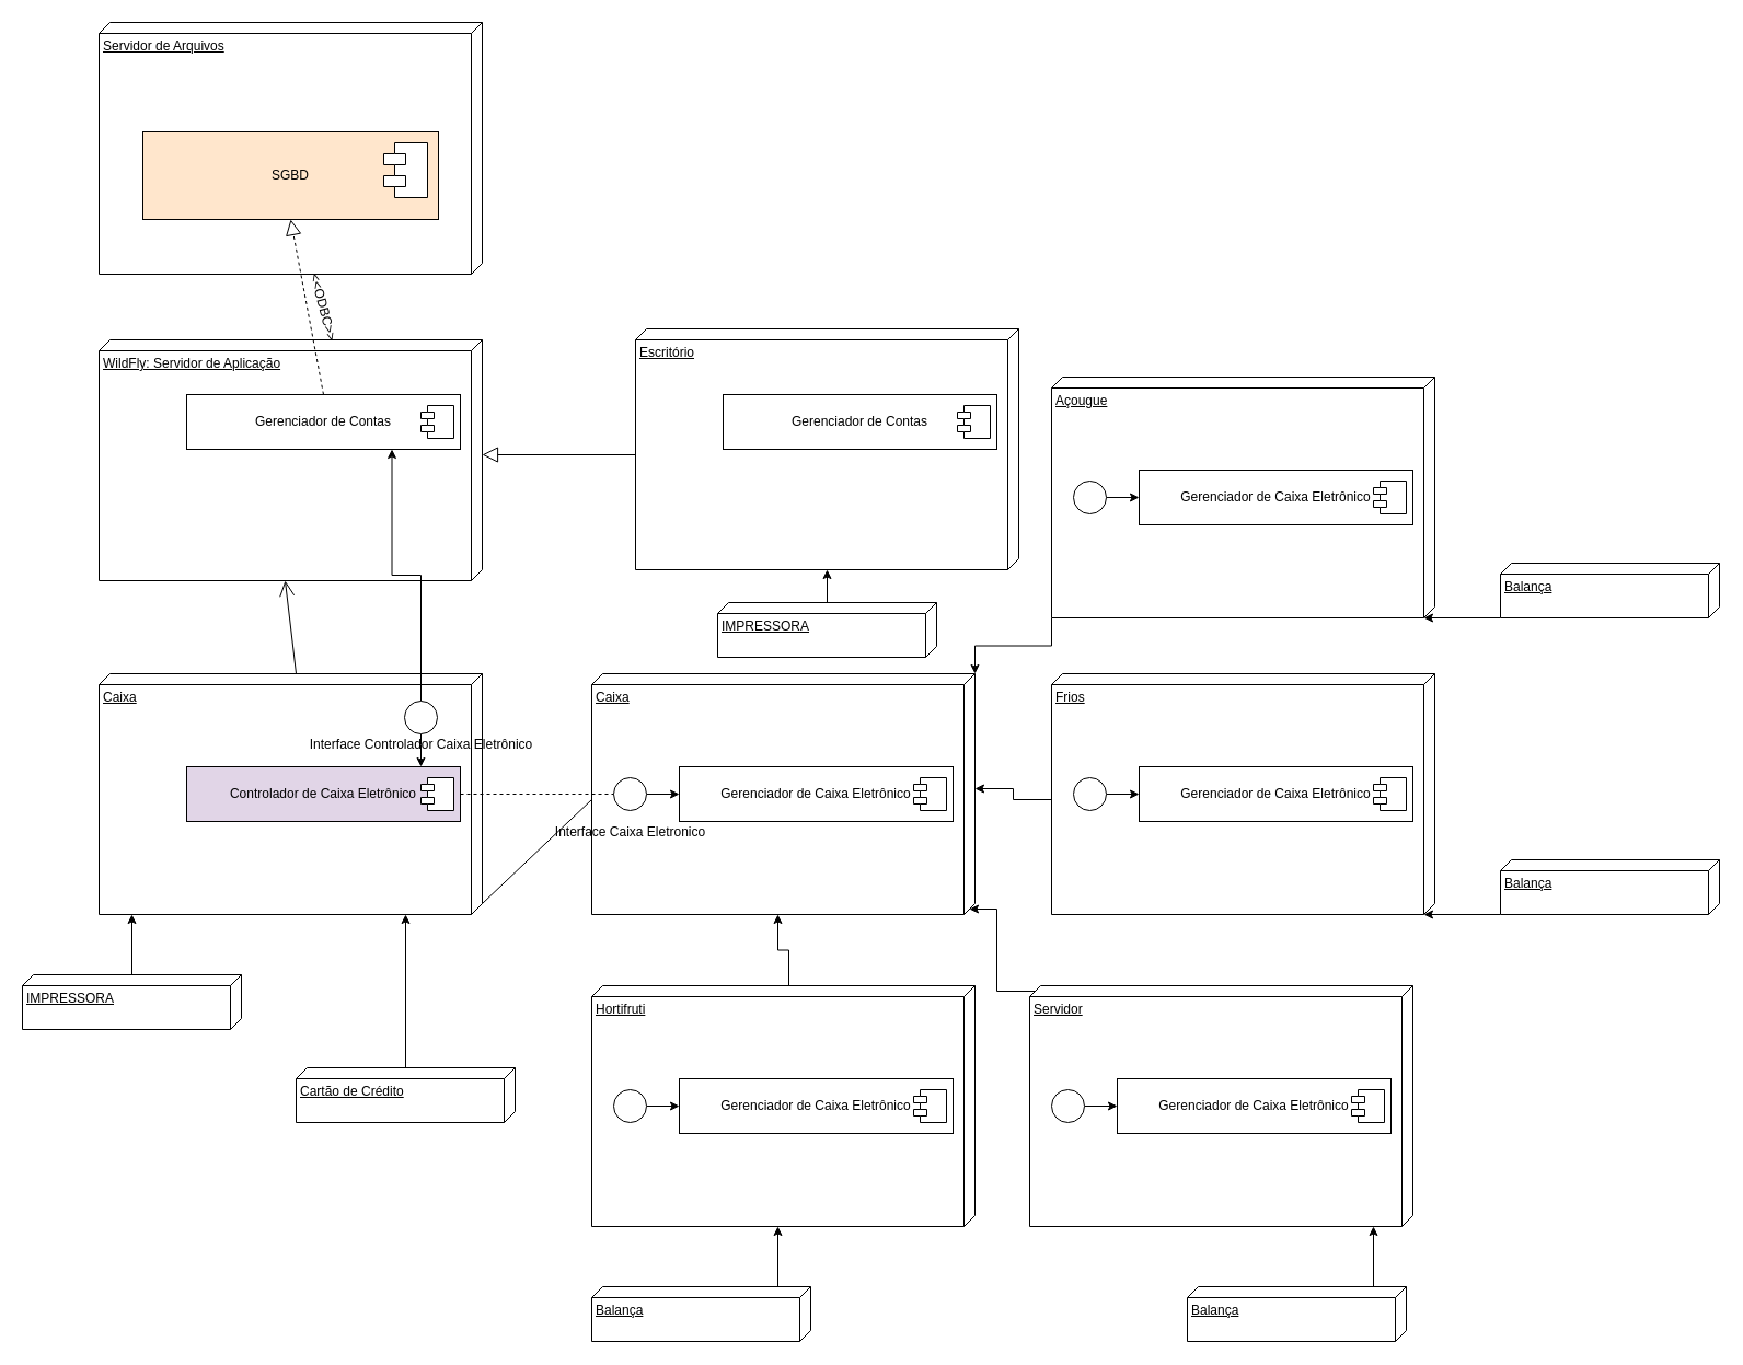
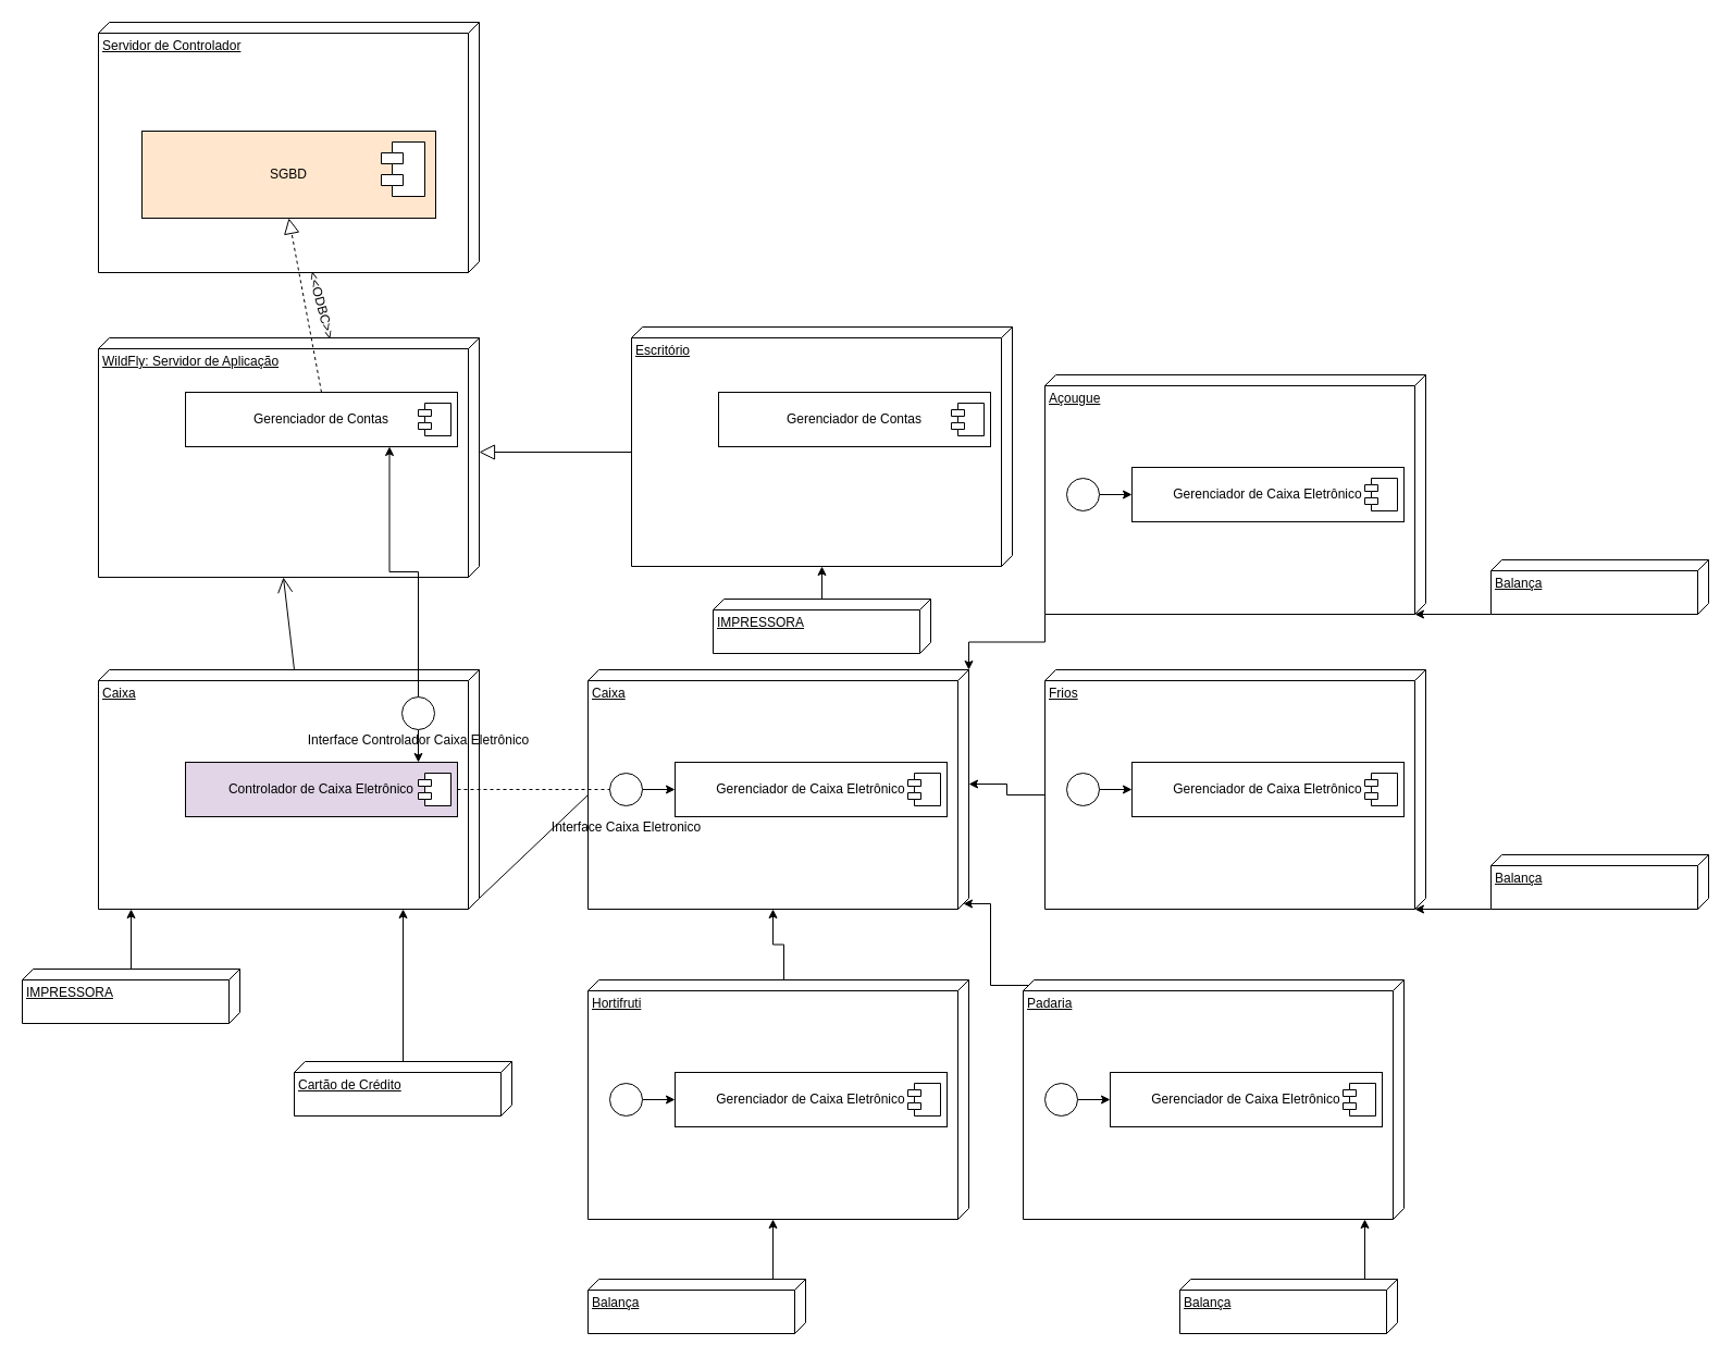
  <mxCell id="0" />
  <mxCell id="1" parent="0" />
- <mxCell id="2" value="Servidor de Arquivos" style="verticalAlign=top;align=left;spacingTop=8;spacingLeft=2;spacingRight=12;shape=cube;size=10;direction=south;fontStyle=4;html=1;" vertex="1" parent="1"><mxGeometry x="90" y="20" width="350" height="230" as="geometry" /></mxCell>
+ <mxCell id="2" value="Servidor de Controlador" style="verticalAlign=top;align=left;spacingTop=8;spacingLeft=2;spacingRight=12;shape=cube;size=10;direction=south;fontStyle=4;html=1;" vertex="1" parent="1"><mxGeometry x="90" y="20" width="350" height="230" as="geometry" /></mxCell>
  <mxCell id="3" value="WildFly: Servidor de Aplicação" style="verticalAlign=top;align=left;spacingTop=8;spacingLeft=2;spacingRight=12;shape=cube;size=10;direction=south;fontStyle=4;html=1;" vertex="1" parent="1"><mxGeometry x="90" y="310" width="350" height="220" as="geometry" /></mxCell>
  <mxCell id="4" value="SGBD" style="rounded=0;whiteSpace=wrap;html=1;fillColor=#ffe6cc;" vertex="1" parent="1"><mxGeometry x="130" y="120" width="270" height="80" as="geometry" /></mxCell>
  <mxCell id="5" value="" style="shape=module;align=left;spacingLeft=20;align=center;verticalAlign=top;" vertex="1" parent="1"><mxGeometry x="350" y="130" width="40" height="50" as="geometry" /></mxCell>
  <mxCell id="6" value="Gerenciador de Contas" style="rounded=0;whiteSpace=wrap;html=1;" vertex="1" parent="1"><mxGeometry x="170" y="360" width="250" height="50" as="geometry" /></mxCell>
  <mxCell id="7" value="" style="shape=module;align=left;spacingLeft=20;align=center;verticalAlign=top;jettyWidth=12;jettyHeight=6;" vertex="1" parent="1"><mxGeometry x="384" y="370" width="30" height="30" as="geometry" /></mxCell>
  <mxCell id="8" value="" style="endArrow=block;dashed=1;endFill=0;endSize=12;html=1;entryX=0.5;entryY=1;entryDx=0;entryDy=0;exitX=0.5;exitY=0;exitDx=0;exitDy=0;" edge="1" parent="1" source="6" target="4"><mxGeometry width="160" relative="1" as="geometry"><mxPoint x="210" y="280" as="sourcePoint" /><mxPoint x="370" y="280" as="targetPoint" /></mxGeometry></mxCell>
  <mxCell id="9" value="&amp;lt;&amp;lt;ODBC&amp;gt;&amp;gt;" style="text;html=1;align=center;verticalAlign=middle;resizable=0;points=[];autosize=1;rotation=75;" vertex="1" parent="1"><mxGeometry x="255" y="270" width="80" height="20" as="geometry" /></mxCell>
  <mxCell id="10" value="Escritório" style="verticalAlign=top;align=left;spacingTop=8;spacingLeft=2;spacingRight=12;shape=cube;size=10;direction=south;fontStyle=4;html=1;" vertex="1" parent="1"><mxGeometry x="580" y="300" width="350" height="220" as="geometry" /></mxCell>
  <mxCell id="11" value="Gerenciador de Contas" style="rounded=0;whiteSpace=wrap;html=1;" vertex="1" parent="1"><mxGeometry x="660" y="360" width="250" height="50" as="geometry" /></mxCell>
  <mxCell id="12" value="" style="shape=module;align=left;spacingLeft=20;align=center;verticalAlign=top;jettyWidth=12;jettyHeight=6;" vertex="1" parent="1"><mxGeometry x="874" y="370" width="30" height="30" as="geometry" /></mxCell>
  <mxCell id="13" value="" style="edgeStyle=orthogonalEdgeStyle;rounded=0;orthogonalLoop=1;jettySize=auto;html=1;" edge="1" parent="1" source="14" target="10"><mxGeometry relative="1" as="geometry" /></mxCell>
  <mxCell id="14" value="IMPRESSORA" style="verticalAlign=top;align=left;spacingTop=8;spacingLeft=2;spacingRight=12;shape=cube;size=10;direction=south;fontStyle=4;html=1;" vertex="1" parent="1"><mxGeometry x="655" y="550" width="200" height="50" as="geometry" /></mxCell>
  <mxCell id="15" value="" style="endArrow=block;dashed=0;endFill=0;endSize=12;html=1;entryX=0;entryY=0;entryDx=105;entryDy=0;entryPerimeter=0;exitX=0;exitY=0;exitDx=115;exitDy=350;exitPerimeter=0;" edge="1" parent="1" source="10" target="3"><mxGeometry width="160" relative="1" as="geometry"><mxPoint x="480" y="410" as="sourcePoint" /><mxPoint x="640" y="410" as="targetPoint" /></mxGeometry></mxCell>
  <mxCell id="16" value="Caixa" style="verticalAlign=top;align=left;spacingTop=8;spacingLeft=2;spacingRight=12;shape=cube;size=10;direction=south;fontStyle=4;html=1;" vertex="1" parent="1"><mxGeometry x="90" y="615" width="350" height="220" as="geometry" /></mxCell>
  <mxCell id="17" value="Controlador de Caixa Eletrônico" style="rounded=0;whiteSpace=wrap;html=1;fillColor=#e1d5e7;" vertex="1" parent="1"><mxGeometry x="170" y="700" width="250" height="50" as="geometry" /></mxCell>
  <mxCell id="18" value="" style="shape=module;align=left;spacingLeft=20;align=center;verticalAlign=top;jettyWidth=12;jettyHeight=6;" vertex="1" parent="1"><mxGeometry x="384" y="710" width="30" height="30" as="geometry" /></mxCell>
  <mxCell id="19" value="" style="endArrow=open;endFill=1;endSize=12;html=1;entryX=0;entryY=0;entryDx=220;entryDy=180;entryPerimeter=0;exitX=0;exitY=0;exitDx=0;exitDy=170;exitPerimeter=0;" edge="1" parent="1" source="16" target="3"><mxGeometry width="160" relative="1" as="geometry"><mxPoint x="380" y="630" as="sourcePoint" /><mxPoint x="540" y="630" as="targetPoint" /></mxGeometry></mxCell>
  <mxCell id="20" style="edgeStyle=orthogonalEdgeStyle;rounded=0;orthogonalLoop=1;jettySize=auto;html=1;exitX=0.5;exitY=0;exitDx=0;exitDy=0;entryX=0.75;entryY=1;entryDx=0;entryDy=0;" edge="1" parent="1" source="22" target="6"><mxGeometry relative="1" as="geometry" /></mxCell>
  <mxCell id="21" value="" style="edgeStyle=orthogonalEdgeStyle;rounded=0;orthogonalLoop=1;jettySize=auto;html=1;" edge="1" parent="1" source="22" target="17"><mxGeometry relative="1" as="geometry"><Array as="points"><mxPoint x="384" y="680" /><mxPoint x="384" y="680" /></Array></mxGeometry></mxCell>
  <mxCell id="22" value="" style="ellipse;whiteSpace=wrap;html=1;aspect=fixed;" vertex="1" parent="1"><mxGeometry x="369" y="640" width="30" height="30" as="geometry" /></mxCell>
  <mxCell id="23" value="Interface Controlador Caixa Eletrônico" style="text;html=1;align=center;verticalAlign=middle;resizable=0;points=[];autosize=1;" vertex="1" parent="1"><mxGeometry x="274" y="670" width="220" height="20" as="geometry" /></mxCell>
  <mxCell id="24" value="" style="edgeStyle=orthogonalEdgeStyle;rounded=0;orthogonalLoop=1;jettySize=auto;html=1;" edge="1" parent="1" source="25" target="16"><mxGeometry relative="1" as="geometry"><Array as="points"><mxPoint x="190" y="835" /><mxPoint x="190" y="835" /></Array></mxGeometry></mxCell>
  <mxCell id="25" value="IMPRESSORA" style="verticalAlign=top;align=left;spacingTop=8;spacingLeft=2;spacingRight=12;shape=cube;size=10;direction=south;fontStyle=4;html=1;" vertex="1" parent="1"><mxGeometry x="20" y="890" width="200" height="50" as="geometry" /></mxCell>
  <mxCell id="26" value="" style="edgeStyle=orthogonalEdgeStyle;rounded=0;orthogonalLoop=1;jettySize=auto;html=1;" edge="1" parent="1" source="27" target="16"><mxGeometry relative="1" as="geometry"><Array as="points"><mxPoint x="355" y="835" /><mxPoint x="355" y="835" /></Array></mxGeometry></mxCell>
  <mxCell id="27" value="Cartão de Crédito" style="verticalAlign=top;align=left;spacingTop=8;spacingLeft=2;spacingRight=12;shape=cube;size=10;direction=south;fontStyle=4;html=1;" vertex="1" parent="1"><mxGeometry x="270" y="975" width="200" height="50" as="geometry" /></mxCell>
  <mxCell id="28" value="Caixa" style="verticalAlign=top;align=left;spacingTop=8;spacingLeft=2;spacingRight=12;shape=cube;size=10;direction=south;fontStyle=4;html=1;" vertex="1" parent="1"><mxGeometry x="540" y="615" width="350" height="220" as="geometry" /></mxCell>
  <mxCell id="29" value="Gerenciador de Caixa Eletrônico" style="rounded=0;whiteSpace=wrap;html=1;" vertex="1" parent="1"><mxGeometry x="620" y="700" width="250" height="50" as="geometry" /></mxCell>
  <mxCell id="30" value="" style="shape=module;align=left;spacingLeft=20;align=center;verticalAlign=top;jettyWidth=12;jettyHeight=6;" vertex="1" parent="1"><mxGeometry x="834" y="710" width="30" height="30" as="geometry" /></mxCell>
  <mxCell id="31" value="" style="edgeStyle=orthogonalEdgeStyle;rounded=0;orthogonalLoop=1;jettySize=auto;html=1;" edge="1" parent="1" source="32" target="29"><mxGeometry relative="1" as="geometry" /></mxCell>
  <mxCell id="32" value="" style="ellipse;whiteSpace=wrap;html=1;aspect=fixed;" vertex="1" parent="1"><mxGeometry x="560" y="710" width="30" height="30" as="geometry" /></mxCell>
  <mxCell id="33" value="" style="endArrow=none;dashed=1;html=1;entryX=0;entryY=0.5;entryDx=0;entryDy=0;exitX=1;exitY=0.5;exitDx=0;exitDy=0;" edge="1" parent="1" source="17" target="32"><mxGeometry width="50" height="50" relative="1" as="geometry"><mxPoint x="440" y="880" as="sourcePoint" /><mxPoint x="490" y="830" as="targetPoint" /></mxGeometry></mxCell>
  <mxCell id="34" value="Interface Caixa Eletronico" style="text;html=1;align=center;verticalAlign=middle;resizable=0;points=[];autosize=1;" vertex="1" parent="1"><mxGeometry x="500" y="750" width="150" height="20" as="geometry" /></mxCell>
  <mxCell id="35" style="edgeStyle=orthogonalEdgeStyle;rounded=0;orthogonalLoop=1;jettySize=auto;html=1;exitX=0;exitY=0;exitDx=0;exitDy=170;exitPerimeter=0;entryX=0;entryY=0;entryDx=220;entryDy=180;entryPerimeter=0;" edge="1" parent="1" source="36" target="28"><mxGeometry relative="1" as="geometry" /></mxCell>
  <mxCell id="36" value="Hortifruti" style="verticalAlign=top;align=left;spacingTop=8;spacingLeft=2;spacingRight=12;shape=cube;size=10;direction=south;fontStyle=4;html=1;" vertex="1" parent="1"><mxGeometry x="540" y="900" width="350" height="220" as="geometry" /></mxCell>
  <mxCell id="37" value="Gerenciador de Caixa Eletrônico" style="rounded=0;whiteSpace=wrap;html=1;" vertex="1" parent="1"><mxGeometry x="620" y="985" width="250" height="50" as="geometry" /></mxCell>
  <mxCell id="38" value="" style="shape=module;align=left;spacingLeft=20;align=center;verticalAlign=top;jettyWidth=12;jettyHeight=6;" vertex="1" parent="1"><mxGeometry x="834" y="995" width="30" height="30" as="geometry" /></mxCell>
  <mxCell id="39" value="" style="edgeStyle=orthogonalEdgeStyle;rounded=0;orthogonalLoop=1;jettySize=auto;html=1;" edge="1" parent="1" source="40" target="37"><mxGeometry relative="1" as="geometry" /></mxCell>
  <mxCell id="40" value="" style="ellipse;whiteSpace=wrap;html=1;aspect=fixed;" vertex="1" parent="1"><mxGeometry x="560" y="995" width="30" height="30" as="geometry" /></mxCell>
  <mxCell id="41" style="edgeStyle=orthogonalEdgeStyle;rounded=0;orthogonalLoop=1;jettySize=auto;html=1;exitX=0;exitY=0;exitDx=5;exitDy=345;exitPerimeter=0;entryX=0;entryY=0;entryDx=215;entryDy=5;entryPerimeter=0;" edge="1" parent="1" source="42" target="28"><mxGeometry relative="1" as="geometry"><Array as="points"><mxPoint x="910" y="905" /><mxPoint x="910" y="830" /></Array></mxGeometry></mxCell>
- <mxCell id="42" value="Servidor" style="verticalAlign=top;align=left;spacingTop=8;spacingLeft=2;spacingRight=12;shape=cube;size=10;direction=south;fontStyle=4;html=1;" vertex="1" parent="1"><mxGeometry x="940" y="900" width="350" height="220" as="geometry" /></mxCell>
+ <mxCell id="42" value="Padaria" style="verticalAlign=top;align=left;spacingTop=8;spacingLeft=2;spacingRight=12;shape=cube;size=10;direction=south;fontStyle=4;html=1;" vertex="1" parent="1"><mxGeometry x="940" y="900" width="350" height="220" as="geometry" /></mxCell>
  <mxCell id="43" value="Gerenciador de Caixa Eletrônico" style="rounded=0;whiteSpace=wrap;html=1;" vertex="1" parent="1"><mxGeometry x="1020" y="985" width="250" height="50" as="geometry" /></mxCell>
  <mxCell id="44" value="" style="shape=module;align=left;spacingLeft=20;align=center;verticalAlign=top;jettyWidth=12;jettyHeight=6;" vertex="1" parent="1"><mxGeometry x="1234" y="995" width="30" height="30" as="geometry" /></mxCell>
  <mxCell id="45" value="" style="edgeStyle=orthogonalEdgeStyle;rounded=0;orthogonalLoop=1;jettySize=auto;html=1;" edge="1" parent="1" source="46" target="43"><mxGeometry relative="1" as="geometry" /></mxCell>
  <mxCell id="46" value="" style="ellipse;whiteSpace=wrap;html=1;aspect=fixed;" vertex="1" parent="1"><mxGeometry x="960" y="995" width="30" height="30" as="geometry" /></mxCell>
  <mxCell id="47" style="edgeStyle=orthogonalEdgeStyle;rounded=0;orthogonalLoop=1;jettySize=auto;html=1;exitX=0;exitY=0;exitDx=115;exitDy=350;exitPerimeter=0;entryX=0;entryY=0;entryDx=105;entryDy=0;entryPerimeter=0;" edge="1" parent="1" source="48" target="28"><mxGeometry relative="1" as="geometry" /></mxCell>
  <mxCell id="48" value="Frios" style="verticalAlign=top;align=left;spacingTop=8;spacingLeft=2;spacingRight=12;shape=cube;size=10;direction=south;fontStyle=4;html=1;" vertex="1" parent="1"><mxGeometry x="960" y="615" width="350" height="220" as="geometry" /></mxCell>
  <mxCell id="49" value="Gerenciador de Caixa Eletrônico" style="rounded=0;whiteSpace=wrap;html=1;" vertex="1" parent="1"><mxGeometry x="1040" y="700" width="250" height="50" as="geometry" /></mxCell>
  <mxCell id="50" value="" style="shape=module;align=left;spacingLeft=20;align=center;verticalAlign=top;jettyWidth=12;jettyHeight=6;" vertex="1" parent="1"><mxGeometry x="1254" y="710" width="30" height="30" as="geometry" /></mxCell>
  <mxCell id="51" value="" style="edgeStyle=orthogonalEdgeStyle;rounded=0;orthogonalLoop=1;jettySize=auto;html=1;" edge="1" parent="1" source="52" target="49"><mxGeometry relative="1" as="geometry" /></mxCell>
  <mxCell id="52" value="" style="ellipse;whiteSpace=wrap;html=1;aspect=fixed;" vertex="1" parent="1"><mxGeometry x="980" y="710" width="30" height="30" as="geometry" /></mxCell>
  <mxCell id="53" style="edgeStyle=orthogonalEdgeStyle;rounded=0;orthogonalLoop=1;jettySize=auto;html=1;exitX=1;exitY=1;exitDx=0;exitDy=0;exitPerimeter=0;entryX=0;entryY=0;entryDx=0;entryDy=0;entryPerimeter=0;" edge="1" parent="1" source="54" target="28"><mxGeometry relative="1" as="geometry" /></mxCell>
  <mxCell id="54" value="Açougue" style="verticalAlign=top;align=left;spacingTop=8;spacingLeft=2;spacingRight=12;shape=cube;size=10;direction=south;fontStyle=4;html=1;" vertex="1" parent="1"><mxGeometry x="960" y="344" width="350" height="220" as="geometry" /></mxCell>
  <mxCell id="55" value="Gerenciador de Caixa Eletrônico" style="rounded=0;whiteSpace=wrap;html=1;" vertex="1" parent="1"><mxGeometry x="1040" y="429" width="250" height="50" as="geometry" /></mxCell>
  <mxCell id="56" value="" style="shape=module;align=left;spacingLeft=20;align=center;verticalAlign=top;jettyWidth=12;jettyHeight=6;" vertex="1" parent="1"><mxGeometry x="1254" y="439" width="30" height="30" as="geometry" /></mxCell>
  <mxCell id="57" value="" style="edgeStyle=orthogonalEdgeStyle;rounded=0;orthogonalLoop=1;jettySize=auto;html=1;" edge="1" parent="1" source="58" target="55"><mxGeometry relative="1" as="geometry" /></mxCell>
  <mxCell id="58" value="" style="ellipse;whiteSpace=wrap;html=1;aspect=fixed;" vertex="1" parent="1"><mxGeometry x="980" y="439" width="30" height="30" as="geometry" /></mxCell>
  <mxCell id="59" value="" style="endArrow=none;html=1;entryX=0;entryY=0;entryDx=115;entryDy=350;entryPerimeter=0;exitX=0;exitY=0;exitDx=210;exitDy=0;exitPerimeter=0;" edge="1" parent="1" source="16" target="28"><mxGeometry width="50" height="50" relative="1" as="geometry"><mxPoint x="450" y="800" as="sourcePoint" /><mxPoint x="500" y="750" as="targetPoint" /></mxGeometry></mxCell>
  <mxCell id="60" value="" style="edgeStyle=orthogonalEdgeStyle;rounded=0;orthogonalLoop=1;jettySize=auto;html=1;" edge="1" parent="1" source="61"><mxGeometry relative="1" as="geometry"><mxPoint x="710" y="1120" as="targetPoint" /><Array as="points"><mxPoint x="710" y="1120" /><mxPoint x="710" y="1120" /></Array></mxGeometry></mxCell>
  <mxCell id="61" value="Balança" style="verticalAlign=top;align=left;spacingTop=8;spacingLeft=2;spacingRight=12;shape=cube;size=10;direction=south;fontStyle=4;html=1;" vertex="1" parent="1"><mxGeometry x="540" y="1175" width="200" height="50" as="geometry" /></mxCell>
  <mxCell id="62" value="" style="edgeStyle=orthogonalEdgeStyle;rounded=0;orthogonalLoop=1;jettySize=auto;html=1;" edge="1" parent="1" source="63"><mxGeometry relative="1" as="geometry"><mxPoint x="1254" y="1120" as="targetPoint" /><Array as="points"><mxPoint x="1254" y="1120" /><mxPoint x="1254" y="1120" /></Array></mxGeometry></mxCell>
  <mxCell id="63" value="Balança" style="verticalAlign=top;align=left;spacingTop=8;spacingLeft=2;spacingRight=12;shape=cube;size=10;direction=south;fontStyle=4;html=1;" vertex="1" parent="1"><mxGeometry x="1084" y="1175" width="200" height="50" as="geometry" /></mxCell>
  <mxCell id="64" value="" style="edgeStyle=orthogonalEdgeStyle;rounded=0;orthogonalLoop=1;jettySize=auto;html=1;entryX=0;entryY=0;entryDx=220;entryDy=10;entryPerimeter=0;" edge="1" parent="1" source="65" target="48"><mxGeometry relative="1" as="geometry"><mxPoint x="1500" y="730" as="targetPoint" /><Array as="points"><mxPoint x="1500" y="835" /></Array></mxGeometry></mxCell>
  <mxCell id="65" value="Balança" style="verticalAlign=top;align=left;spacingTop=8;spacingLeft=2;spacingRight=12;shape=cube;size=10;direction=south;fontStyle=4;html=1;" vertex="1" parent="1"><mxGeometry x="1370" y="785" width="200" height="50" as="geometry" /></mxCell>
  <mxCell id="66" value="" style="edgeStyle=orthogonalEdgeStyle;rounded=0;orthogonalLoop=1;jettySize=auto;html=1;entryX=0;entryY=0;entryDx=220;entryDy=10;entryPerimeter=0;" edge="1" parent="1" source="67" target="54"><mxGeometry relative="1" as="geometry"><mxPoint x="1540" y="459" as="targetPoint" /><Array as="points"><mxPoint x="1540" y="564" /></Array></mxGeometry></mxCell>
  <mxCell id="67" value="Balança" style="verticalAlign=top;align=left;spacingTop=8;spacingLeft=2;spacingRight=12;shape=cube;size=10;direction=south;fontStyle=4;html=1;" vertex="1" parent="1"><mxGeometry x="1370" y="514" width="200" height="50" as="geometry" /></mxCell>
